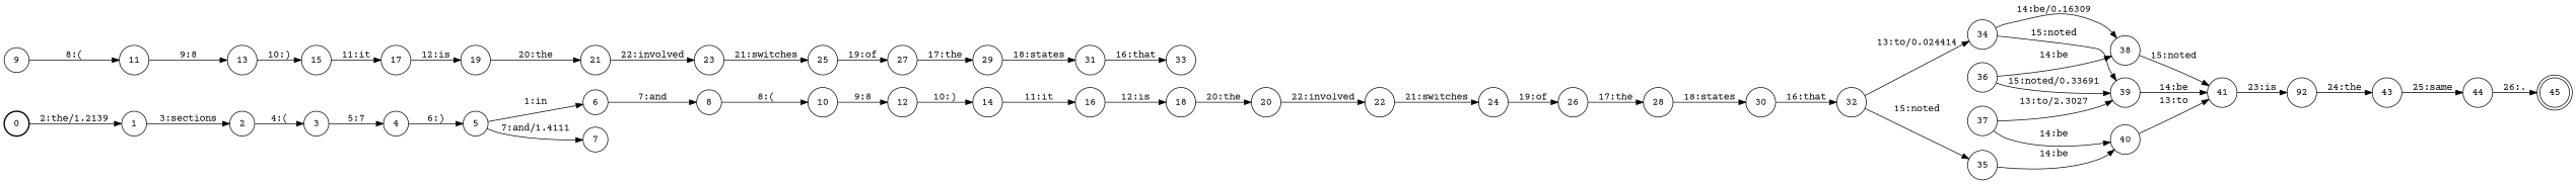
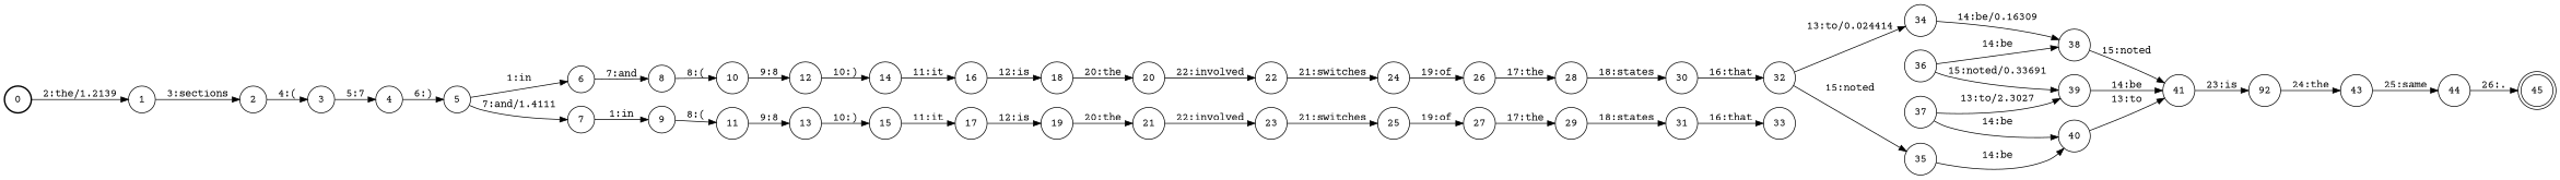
  digraph {
    fontname="Courier Prime"
    nodesep=0.25
    rankdir=LR
    ranksep=0.4
    node [fontname="Courier Prime" fontsize=14 shape=circle style=solid]
    edge [fontname="Courier Prime" fontsize=14]
    n1 [label=0 style=bold]
    n2 [label=1]
    n3 [label=2]
    n4 [label=3]
    n5 [label=4]
    n6 [label=5]
    n7 [label=6]
    n8 [label=7]
    n9 [label=8]
    n10 [label=9]
    n11 [label=10]
    n12 [label=11]
    n13 [label=12]
    n14 [label=13]
    n15 [label=14]
    n16 [label=15]
    n17 [label=16]
    n18 [label=17]
    n19 [label=18]
    n20 [label=19]
    n21 [label=20]
    n22 [label=21]
    n23 [label=22]
    n24 [label=23]
    n25 [label=24]
    n26 [label=25]
    n27 [label=26]
    n28 [label=27]
    n29 [label=28]
    n30 [label=29]
    n31 [label=30]
    n32 [label=31]
    n33 [label=32]
    n34 [label=33]
    n35 [label=34]
    n36 [label=35]
    n37 [label=38]
    n38 [label=39]
    n39 [label=40]
    n40 [label=36]
    n41 [label=37]
    n42 [label=41]
    n43 [label=92]
    n44 [label=43]
    n45 [label=44]
    n46 [label=45 shape=doublecircle]
    n1 -> n2 [label="2:the/1.2139"]
    n2 -> n3 [label="3:sections"]
    n3 -> n4 [label="4:("]
    n4 -> n5 [label="5:7"]
    n5 -> n6 [label="6:)"]
    n6 -> n7 [label="1:in"]
    n6 -> n8 [label="7:and/1.4111"]
    n7 -> n9 [label="7:and"]
+   n8 -> n10 [label="1:in"]
    n9 -> n11 [label="8:("]
    n10 -> n12 [label="8:("]
    n11 -> n13 [label="9:8"]
    n12 -> n14 [label="9:8"]
    n13 -> n15 [label="10:)"]
    n14 -> n16 [label="10:)"]
    n15 -> n17 [label="11:it"]
    n16 -> n18 [label="11:it"]
    n17 -> n19 [label="12:is"]
    n18 -> n20 [label="12:is"]
    n19 -> n21 [label="20:the"]
    n20 -> n22 [label="20:the"]
    n21 -> n23 [label="22:involved"]
    n22 -> n24 [label="22:involved"]
    n23 -> n25 [label="21:switches"]
    n24 -> n26 [label="21:switches"]
    n25 -> n27 [label="19:of"]
    n26 -> n28 [label="19:of"]
    n27 -> n29 [label="17:the"]
    n28 -> n30 [label="17:the"]
    n29 -> n31 [label="18:states"]
    n30 -> n32 [label="18:states"]
    n31 -> n33 [label="16:that"]
    n32 -> n34 [label="16:that"]
    n33 -> n35 [label="13:to/0.024414"]
    n33 -> n36 [label="15:noted"]
    n35 -> n37 [label="14:be/0.16309"]
-   n35 -> n38 [label="15:noted"]
    n36 -> n39 [label="14:be"]
    n37 -> n42 [label="15:noted"]
    n38 -> n42 [label="14:be"]
    n39 -> n42 [label="13:to"]
    n40 -> n37 [label="14:be"]
    n40 -> n38 [label="15:noted/0.33691"]
    n41 -> n38 [label="13:to/2.3027"]
    n41 -> n39 [label="14:be"]
    n42 -> n43 [label="23:is"]
    n43 -> n44 [label="24:the"]
    n44 -> n45 [label="25:same"]
    n45 -> n46 [label="26:."]
  }
